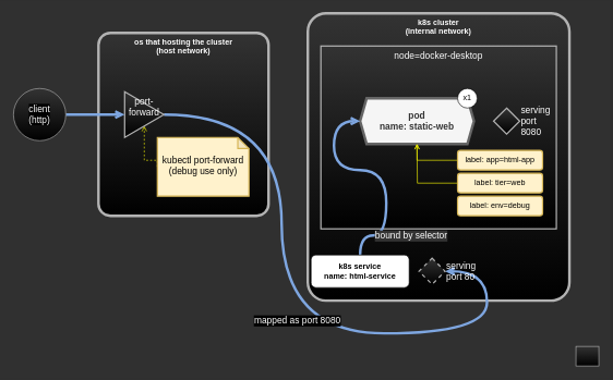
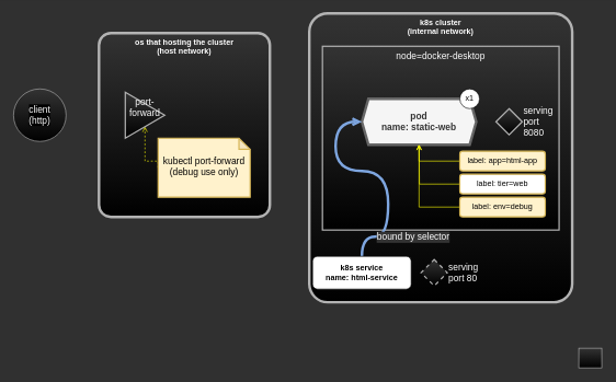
  <mxCell id="0" />
  <mxCell id="1" parent="0" />
  <mxCell id="2" value="os that hosting the cluster&lt;br&gt;(host network)" style="rounded=1;whiteSpace=wrap;html=1;arcSize=7;fontStyle=1;verticalAlign=top;strokeWidth=4;strokeColor=#B3B3B3;gradientColor=#000000;fillColor=#333333;fontColor=#FFFFFF;" parent="1" vertex="1"><mxGeometry x="150" y="50" width="260" height="280" as="geometry" /></mxCell>
  <mxCell id="3" value="k8s cluster&lt;br&gt;(internal network)" style="rounded=1;whiteSpace=wrap;html=1;arcSize=7;fontStyle=1;verticalAlign=top;strokeWidth=4;strokeColor=#B3B3B3;gradientColor=#000000;fillColor=#333333;fontColor=#FFFFFF;" parent="1" vertex="1"><mxGeometry x="470" y="20" width="400" height="440" as="geometry" /></mxCell>
  <mxCell id="4" value="node=docker-desktop" style="whiteSpace=wrap;html=1;fontSize=14;fontColor=#FFFFFF;strokeColor=#B3B3B3;strokeWidth=2;fillColor=#333333;gradientColor=#000000;verticalAlign=top;" parent="1" vertex="1"><mxGeometry x="490" y="70" width="360" height="280" as="geometry" /></mxCell>
  <mxCell id="5" value="pod&lt;br style=&quot;font-size: 14px&quot;&gt;name: static-web" style="shape=hexagon;perimeter=hexagonPerimeter2;whiteSpace=wrap;html=1;fixedSize=1;fontColor=#333333;strokeColor=#666666;strokeWidth=4;fillColor=#f5f5f5;verticalAlign=middle;size=10;fontStyle=1;fontSize=14;" parent="1" vertex="1"><mxGeometry x="550" y="150" width="174" height="70" as="geometry" /></mxCell>
  <mxCell id="6" style="edgeStyle=orthogonalEdgeStyle;rounded=0;orthogonalLoop=1;jettySize=auto;html=1;exitX=0;exitY=0.5;exitDx=0;exitDy=0;fontSize=14;fontColor=#FFFFFF;strokeColor=#FFFF00;endArrow=open;endFill=0;" parent="1" source="7" edge="1"><mxGeometry relative="1" as="geometry"><mxPoint x="637" y="220" as="targetPoint" /></mxGeometry></mxCell>
- <mxCell id="7" value="label: tier=web" style="rounded=1;whiteSpace=wrap;html=1;strokeColor=#d6b656;strokeWidth=2;fillColor=#fff2cc;verticalAlign=top;" parent="1" vertex="1"><mxGeometry x="699" y="265" width="130" height="30" as="geometry" /></mxCell>
+ <mxCell id="7" value="label: tier=web" style="rounded=1;whiteSpace=wrap;html=1;strokeColor=#d6b656;strokeWidth=2;fillColor=#ffffff;verticalAlign=top;" parent="1" vertex="1"><mxGeometry x="699" y="265" width="130" height="30" as="geometry" /></mxCell>
  <mxCell id="8" style="edgeStyle=orthogonalEdgeStyle;rounded=0;orthogonalLoop=1;jettySize=auto;html=1;exitX=0;exitY=0.5;exitDx=0;exitDy=0;entryX=0.5;entryY=1;entryDx=0;entryDy=0;fontSize=14;fontColor=#FFFFFF;endArrow=open;endFill=0;strokeColor=#FFFF00;" parent="1" source="9" target="5" edge="1"><mxGeometry relative="1" as="geometry" /></mxCell>
  <mxCell id="9" value="label: app=html-app" style="rounded=1;whiteSpace=wrap;html=1;strokeColor=#d6b656;strokeWidth=2;fillColor=#fff2cc;verticalAlign=top;" parent="1" vertex="1"><mxGeometry x="699" y="230" width="130" height="30" as="geometry" /></mxCell>
  <mxCell id="10" style="edgeStyle=orthogonalEdgeStyle;rounded=0;orthogonalLoop=1;jettySize=auto;html=1;exitX=0;exitY=0.5;exitDx=0;exitDy=0;exitPerimeter=0;entryX=0.5;entryY=1;entryDx=0;entryDy=0;fontSize=14;fontColor=#FFFFFF;endArrow=open;endFill=0;strokeColor=#FFFF00;dashed=1;" parent="1" source="11" target="14" edge="1"><mxGeometry relative="1" as="geometry"><Array as="points"><mxPoint x="220" y="245" /></Array></mxGeometry></mxCell>
  <mxCell id="11" value="kubectl port-forward&lt;br&gt;(debug use only)" style="shape=note;whiteSpace=wrap;html=1;backgroundOutline=1;darkOpacity=0.05;fontSize=14;strokeColor=#d6b656;strokeWidth=2;fillColor=#fff2cc;verticalAlign=top;size=17;spacing=2;spacingTop=20;" parent="1" vertex="1"><mxGeometry x="240" y="210" width="140" height="90" as="geometry" /></mxCell>
- <mxCell id="12" style="edgeStyle=orthogonalEdgeStyle;rounded=0;orthogonalLoop=1;jettySize=auto;html=1;exitX=1;exitY=0.5;exitDx=0;exitDy=0;entryX=1;entryY=0.5;entryDx=0;entryDy=0;fontSize=14;fontColor=#FFFFFF;endArrow=open;endFill=0;curved=1;strokeWidth=4;strokeColor=#7EA6E0;" parent="1" source="14" target="23" edge="1"><mxGeometry relative="1" as="geometry"><Array as="points"><mxPoint x="430" y="175" /><mxPoint x="430" y="510" /><mxPoint x="744" y="510" /><mxPoint x="744" y="415" /></Array></mxGeometry></mxCell>
- <mxCell id="13" value="mapped as port 8080" style="edgeLabel;html=1;align=center;verticalAlign=middle;resizable=0;points=[];fontSize=14;labelBackgroundColor=#000000;fontColor=#FFFFFF;" parent="12" vertex="1" connectable="0"><mxGeometry x="0.086" relative="1" as="geometry"><mxPoint x="2" y="-20" as="offset" /></mxGeometry></mxCell>
  <mxCell id="14" value="port-forward" style="triangle;whiteSpace=wrap;html=1;fontSize=14;fontColor=#FFFFFF;strokeColor=#B3B3B3;strokeWidth=2;fillColor=#333333;gradientColor=#000000;verticalAlign=top;" parent="1" vertex="1"><mxGeometry x="190" y="140" width="60" height="70" as="geometry" /></mxCell>
  <mxCell id="15" value="serving port 8080" style="rhombus;whiteSpace=wrap;html=1;fontSize=14;fontColor=#FFFFFF;strokeColor=#B3B3B3;strokeWidth=2;fillColor=#333333;gradientColor=#000000;verticalAlign=middle;labelPosition=right;verticalLabelPosition=middle;align=left;" parent="1" vertex="1"><mxGeometry x="754" y="165" width="40" height="40" as="geometry" /></mxCell>
  <mxCell id="16" value="" style="rounded=0;whiteSpace=wrap;html=1;labelBackgroundColor=#000000;fontSize=14;fontColor=#FFFFFF;strokeColor=#B3B3B3;strokeWidth=1;fillColor=#333333;gradientColor=#000000;verticalAlign=middle;" parent="1" vertex="1"><mxGeometry x="880" y="530" width="35" height="30" as="geometry" /></mxCell>
- <mxCell id="17" style="edgeStyle=orthogonalEdgeStyle;curved=1;rounded=0;orthogonalLoop=1;jettySize=auto;html=1;exitX=1;exitY=0.5;exitDx=0;exitDy=0;entryX=0;entryY=0.5;entryDx=0;entryDy=0;fontSize=14;fontColor=#FFFFFF;endArrow=open;endFill=0;strokeColor=#7EA6E0;strokeWidth=4;" parent="1" source="18" target="14" edge="1"><mxGeometry relative="1" as="geometry" /></mxCell>
  <mxCell id="18" value="client&lt;br&gt;(http)" style="ellipse;whiteSpace=wrap;html=1;aspect=fixed;labelBackgroundColor=#000000;fontSize=14;fontColor=#FFFFFF;strokeColor=#B3B3B3;strokeWidth=1;fillColor=#333333;gradientColor=#000000;verticalAlign=middle;" parent="1" vertex="1"><mxGeometry x="20" y="135" width="80" height="80" as="geometry" /></mxCell>
  <mxCell id="19" value="x1" style="ellipse;whiteSpace=wrap;html=1;" parent="1" vertex="1"><mxGeometry x="699" y="135" width="30" height="30" as="geometry" /></mxCell>
  <mxCell id="20" style="edgeStyle=orthogonalEdgeStyle;curved=1;rounded=0;orthogonalLoop=1;jettySize=auto;html=1;exitX=0.5;exitY=0;exitDx=0;exitDy=0;entryX=0;entryY=0.5;entryDx=0;entryDy=0;fontSize=14;fontColor=#FFFFFF;endArrow=open;endFill=0;strokeColor=#7EA6E0;strokeWidth=4;" parent="1" source="22" target="5" edge="1"><mxGeometry relative="1" as="geometry"><Array as="points"><mxPoint x="590" y="360" /><mxPoint x="590" y="260" /><mxPoint x="510" y="260" /><mxPoint x="510" y="185" /></Array></mxGeometry></mxCell>
  <mxCell id="21" value="bound by selector" style="edgeLabel;html=1;align=center;verticalAlign=middle;resizable=0;points=[];fontSize=14;fontColor=#FFFFFF;labelBackgroundColor=#333333;" parent="20" vertex="1" connectable="0"><mxGeometry x="-0.747" y="6" relative="1" as="geometry"><mxPoint x="61" y="6" as="offset" /></mxGeometry></mxCell>
  <mxCell id="22" value="k8s service&lt;br&gt;name: html-service" style="rounded=1;whiteSpace=wrap;html=1;fontStyle=1" parent="1" vertex="1"><mxGeometry x="475" y="390" width="150" height="50" as="geometry" /></mxCell>
  <mxCell id="23" value="serving port 80" style="rhombus;whiteSpace=wrap;html=1;fontSize=14;fontColor=#FFFFFF;strokeColor=#B3B3B3;strokeWidth=2;fillColor=#333333;gradientColor=#000000;verticalAlign=middle;labelPosition=right;verticalLabelPosition=middle;align=left;dashed=1;" parent="1" vertex="1"><mxGeometry x="640" y="395" width="40" height="40" as="geometry" /></mxCell>
+ <mxCell id="24" style="edgeStyle=orthogonalEdgeStyle;rounded=0;orthogonalLoop=1;jettySize=auto;html=1;exitX=0;exitY=0.5;exitDx=0;exitDy=0;entryX=0.5;entryY=1;entryDx=0;entryDy=0;fontSize=14;fontColor=#FFFFFF;endArrow=open;endFill=0;strokeColor=#FFFF00;" edge="1" parent="1" source="25" target="5"><mxGeometry relative="1" as="geometry" /></mxCell>
  <mxCell id="25" value="label: env=debug" style="rounded=1;whiteSpace=wrap;html=1;strokeColor=#d6b656;strokeWidth=2;fillColor=#fff2cc;verticalAlign=top;" vertex="1" parent="1"><mxGeometry x="699" y="300" width="130" height="30" as="geometry" /></mxCell>
